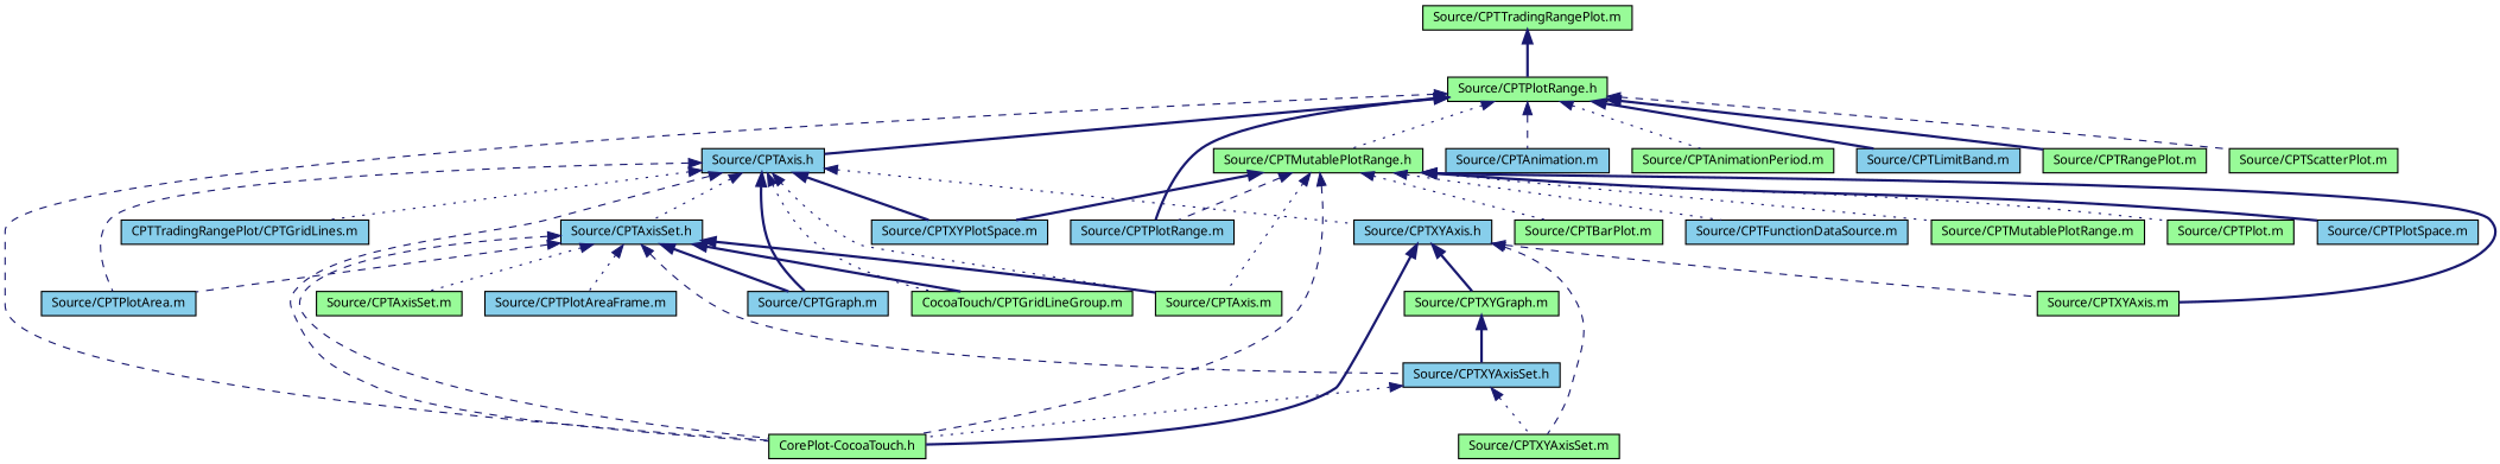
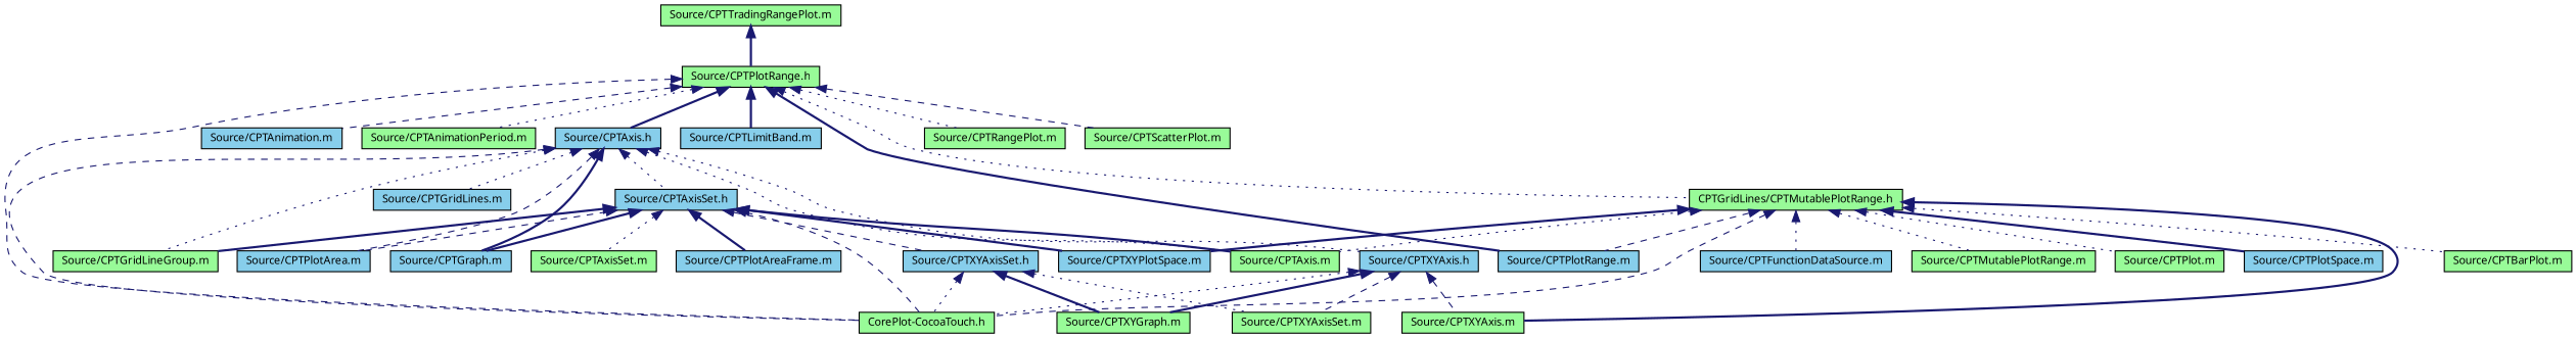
  digraph {
    node [color=black fillcolor=palegreen fontname="Lucinda Grande" fontsize=10 shape=record style=filled]
    edge [color=midnightblue dir=back fontname="Lucinda Grande" fontsize=10 labelfontname="Lucinda Grande" labelfontsize=10 style=bold]
    n1 [fontcolor=black height=0.2 label="Source/CPTPlotRange.h" width=0.4]
    n2 [height=0.2 label="CorePlot-CocoaTouch.h" width=0.4]
    n3 [fillcolor=skyblue height=0.2 label="Source/CPTAnimation.m" width=0.4]
    n4 [height=0.2 label="Source/CPTAnimationPeriod.m" width=0.4]
    n5 [fillcolor=skyblue height=0.2 label="Source/CPTAxis.h" width=0.4]
    n6 [fillcolor=skyblue height=0.2 label="Source/CPTLimitBand.m" width=0.4]
-   n7 [height=0.2 label="Source/CPTMutablePlotRange.h" width=0.4]
+   n7 [height=0.2 label="CPTGridLines/CPTMutablePlotRange.h" width=0.4]
    n8 [fillcolor=skyblue height=0.2 label="Source/CPTPlotRange.m" width=0.4]
    n9 [height=0.2 label="Source/CPTRangePlot.m" width=0.4]
    n10 [height=0.2 label="Source/CPTScatterPlot.m" width=0.4]
    n11 [height=0.2 label="Source/CPTAxis.m" width=0.4]
    n12 [fillcolor=skyblue height=0.2 label="Source/CPTAxisSet.h" width=0.4]
    n13 [fillcolor=skyblue height=0.2 label="Source/CPTGraph.m" width=0.4]
-   n14 [height=0.2 label="CocoaTouch/CPTGridLineGroup.m" width=0.4]
+   n14 [height=0.2 label="Source/CPTGridLineGroup.m" width=0.4]
    n15 [fillcolor=skyblue height=0.2 label="Source/CPTPlotArea.m" width=0.4]
-   n16 [fillcolor=skyblue height=0.2 label="CPTTradingRangePlot/CPTGridLines.m" width=0.4]
+   n16 [fillcolor=skyblue height=0.2 label="Source/CPTGridLines.m" width=0.4]
    n17 [fillcolor=skyblue height=0.2 label="Source/CPTXYAxis.h" width=0.4]
    n18 [fillcolor=skyblue height=0.2 label="Source/CPTXYPlotSpace.m" width=0.4]
    n19 [height=0.2 label="Source/CPTXYAxis.m" width=0.4]
    n20 [height=0.2 label="Source/CPTBarPlot.m" width=0.4]
    n21 [fillcolor=skyblue height=0.2 label="Source/CPTFunctionDataSource.m" width=0.4]
    n22 [height=0.2 label="Source/CPTMutablePlotRange.m" width=0.4]
    n23 [height=0.2 label="Source/CPTPlot.m" width=0.4]
    n24 [fillcolor=skyblue height=0.2 label="Source/CPTPlotSpace.m" width=0.4]
    n25 [height=0.2 label="Source/CPTTradingRangePlot.m" width=0.4]
    n26 [height=0.2 label="Source/CPTAxisSet.m" width=0.4]
    n27 [fillcolor=skyblue height=0.2 label="Source/CPTPlotAreaFrame.m" width=0.4]
    n28 [fillcolor=skyblue height=0.2 label="Source/CPTXYAxisSet.h" width=0.4]
    n29 [height=0.2 label="Source/CPTXYAxisSet.m" width=0.4]
    n30 [height=0.2 label="Source/CPTXYGraph.m" width=0.4]
    n1 -> n2 [style=dashed]
    n1 -> n3 [style=dashed]
    n1 -> n4 [style=dotted]
    n1 -> n5
    n1 -> n6
    n1 -> n7 [style=dotted]
    n1 -> n8
-   n1 -> n9
+   n1 -> n9 [style=dotted]
    n1 -> n10 [style=dashed]
    n5 -> n2 [style=dashed]
    n5 -> n11 [style=dotted]
    n5 -> n12 [style=dotted]
    n5 -> n13
    n5 -> n14 [style=dotted]
    n5 -> n15 [style=dashed]
    n5 -> n16 [style=dotted]
    n5 -> n17 [style=dotted]
    n7 -> n2 [style=dashed]
    n7 -> n8 [style=dashed]
    n7 -> n11 [style=dotted]
    n7 -> n18
    n7 -> n19
    n7 -> n20 [style=dotted]
    n7 -> n21 [style=dotted]
    n7 -> n22 [style=dotted]
    n7 -> n23 [style=dotted]
    n7 -> n24
    n12 -> n2 [style=dashed]
    n12 -> n11
    n12 -> n13
    n12 -> n14
    n12 -> n15 [style=dashed]
-   n5 -> n18
+   n12 -> n18
    n12 -> n26 [style=dotted]
-   n12 -> n27 [style=dotted]
+   n12 -> n27
    n12 -> n28 [style=dashed]
-   n17 -> n2
+   n17 -> n2 [style=dotted]
    n17 -> n19 [style=dashed]
    n17 -> n29 [style=dashed]
    n17 -> n30
    n25 -> n1
    n28 -> n2 [style=dotted]
    n28 -> n29 [style=dotted]
-   n30 -> n28
+   n28 -> n30
  }
